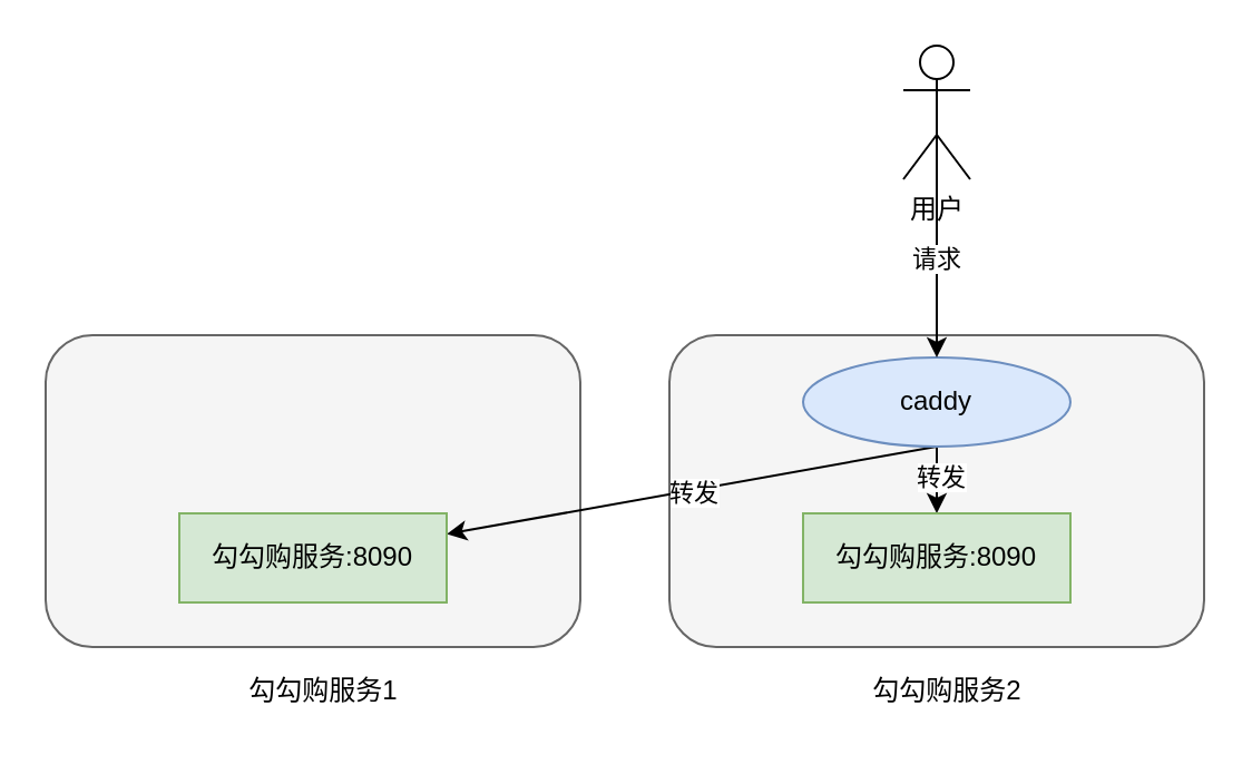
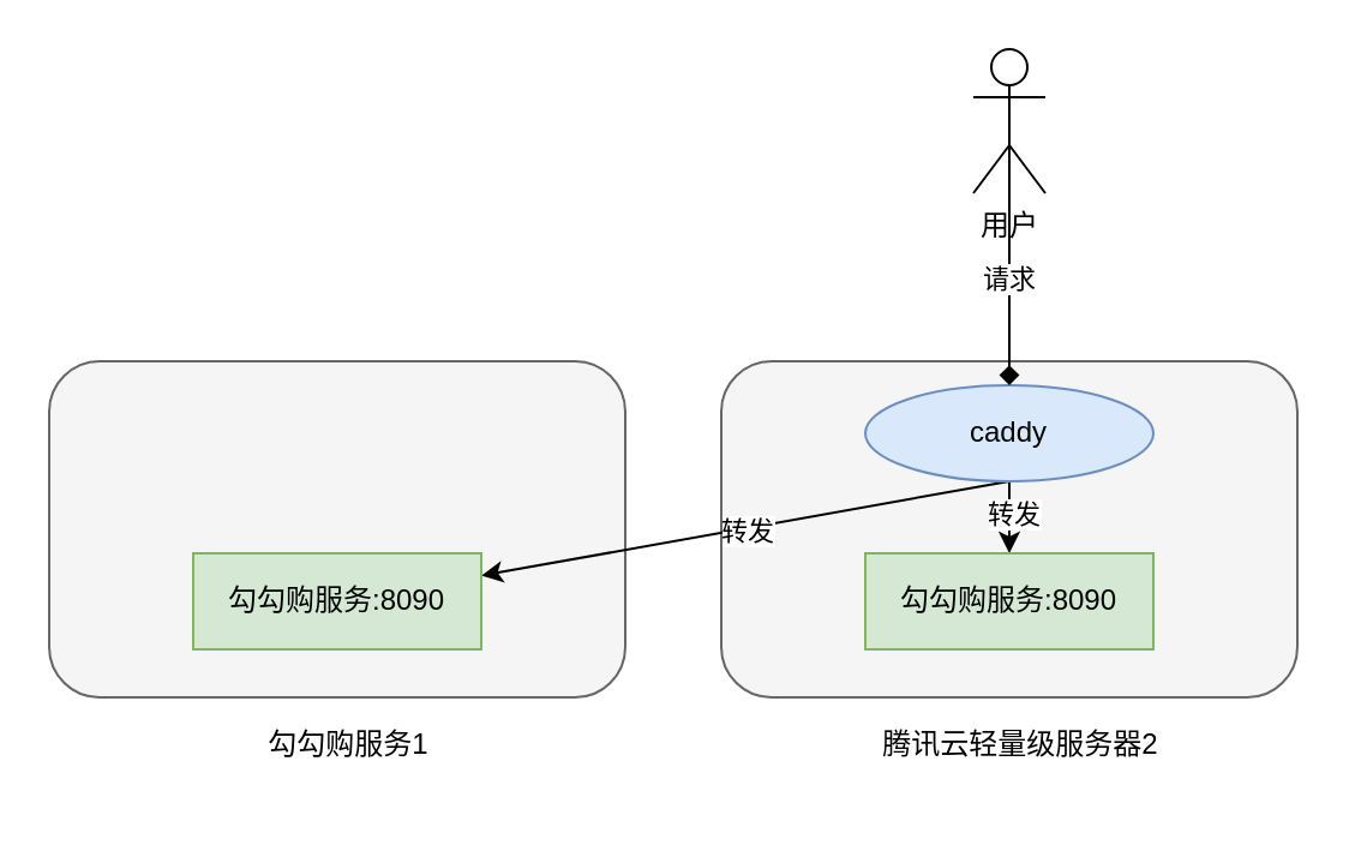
  <mxCell id="0" />
  <mxCell id="1" parent="0" />
  <mxCell id="2" value="" style="rounded=1;whiteSpace=wrap;html=1;fillColor=#f5f5f5;fontColor=#333333;strokeColor=#666666;" vertex="1" parent="1"><mxGeometry x="20" y="150" width="240" height="140" as="geometry" /></mxCell>
  <mxCell id="3" value="" style="rounded=1;whiteSpace=wrap;html=1;fillColor=#f5f5f5;fontColor=#333333;strokeColor=#666666;" vertex="1" parent="1"><mxGeometry x="300" y="150" width="240" height="140" as="geometry" /></mxCell>
  <mxCell id="4" style="edgeStyle=orthogonalEdgeStyle;rounded=0;orthogonalLoop=1;jettySize=auto;html=1;exitX=0.5;exitY=1;exitDx=0;exitDy=0;" edge="1" parent="1" source="8" target="12"><mxGeometry relative="1" as="geometry" /></mxCell>
  <mxCell id="5" value="转发" style="edgeLabel;html=1;align=center;verticalAlign=middle;resizable=0;points=[];" vertex="1" connectable="0" parent="4"><mxGeometry x="0.307" y="1" relative="1" as="geometry"><mxPoint as="offset" /></mxGeometry></mxCell>
  <mxCell id="6" style="rounded=0;orthogonalLoop=1;jettySize=auto;html=1;exitX=0.5;exitY=1;exitDx=0;exitDy=0;" edge="1" parent="1" source="8" target="11"><mxGeometry relative="1" as="geometry" /></mxCell>
  <mxCell id="7" value="转发" style="edgeLabel;html=1;align=center;verticalAlign=middle;resizable=0;points=[];" vertex="1" connectable="0" parent="6"><mxGeometry x="-0.004" y="1" relative="1" as="geometry"><mxPoint as="offset" /></mxGeometry></mxCell>
  <mxCell id="8" value="caddy" style="ellipse;whiteSpace=wrap;html=1;fillColor=#dae8fc;strokeColor=#6c8ebf;" vertex="1" parent="1"><mxGeometry x="360" y="160" width="120" height="40" as="geometry" /></mxCell>
  <mxCell id="9" value="勾勾购服务1" style="text;html=1;align=center;verticalAlign=middle;whiteSpace=wrap;rounded=0;" vertex="1" parent="1"><mxGeometry x="40" y="290" width="210" height="40" as="geometry" /></mxCell>
- <mxCell id="10" value="勾勾购服务2" style="text;html=1;align=center;verticalAlign=middle;whiteSpace=wrap;rounded=0;" vertex="1" parent="1"><mxGeometry x="320" y="290" width="210" height="40" as="geometry" /></mxCell>
+ <mxCell id="10" value="腾讯云轻量级服务器2" style="text;html=1;align=center;verticalAlign=middle;whiteSpace=wrap;rounded=0;" vertex="1" parent="1"><mxGeometry x="320" y="290" width="210" height="40" as="geometry" /></mxCell>
  <mxCell id="11" value="勾勾购服务:8090" style="rounded=0;whiteSpace=wrap;html=1;fillColor=#d5e8d4;strokeColor=#82b366;" vertex="1" parent="1"><mxGeometry x="80" y="230" width="120" height="40" as="geometry" /></mxCell>
  <mxCell id="12" value="勾勾购服务:8090" style="rounded=0;whiteSpace=wrap;html=1;align=center;fillColor=#d5e8d4;strokeColor=#82b366;" vertex="1" parent="1"><mxGeometry x="360" y="230" width="120" height="40" as="geometry" /></mxCell>
- <mxCell id="13" style="edgeStyle=orthogonalEdgeStyle;rounded=0;orthogonalLoop=1;jettySize=auto;html=1;exitX=0.5;exitY=0.5;exitDx=0;exitDy=0;exitPerimeter=0;entryX=0.5;entryY=0;entryDx=0;entryDy=0;" edge="1" parent="1" source="15" target="8"><mxGeometry relative="1" as="geometry" /></mxCell>
+ <mxCell id="13" style="edgeStyle=orthogonalEdgeStyle;rounded=0;orthogonalLoop=1;jettySize=auto;html=1;exitX=0.5;exitY=0.5;exitDx=0;exitDy=0;exitPerimeter=0;entryX=0.5;entryY=0;entryDx=0;entryDy=0;endArrow=diamond;" edge="1" parent="1" source="15" target="8"><mxGeometry relative="1" as="geometry" /></mxCell>
  <mxCell id="14" value="请求" style="edgeLabel;html=1;align=center;verticalAlign=middle;resizable=0;points=[];" vertex="1" connectable="0" parent="13"><mxGeometry x="0.176" y="-1" relative="1" as="geometry"><mxPoint as="offset" /></mxGeometry></mxCell>
  <mxCell id="15" value="用户" style="shape=umlActor;verticalLabelPosition=bottom;verticalAlign=top;html=1;outlineConnect=0;" vertex="1" parent="1"><mxGeometry x="405" y="20" width="30" height="60" as="geometry" /></mxCell>
